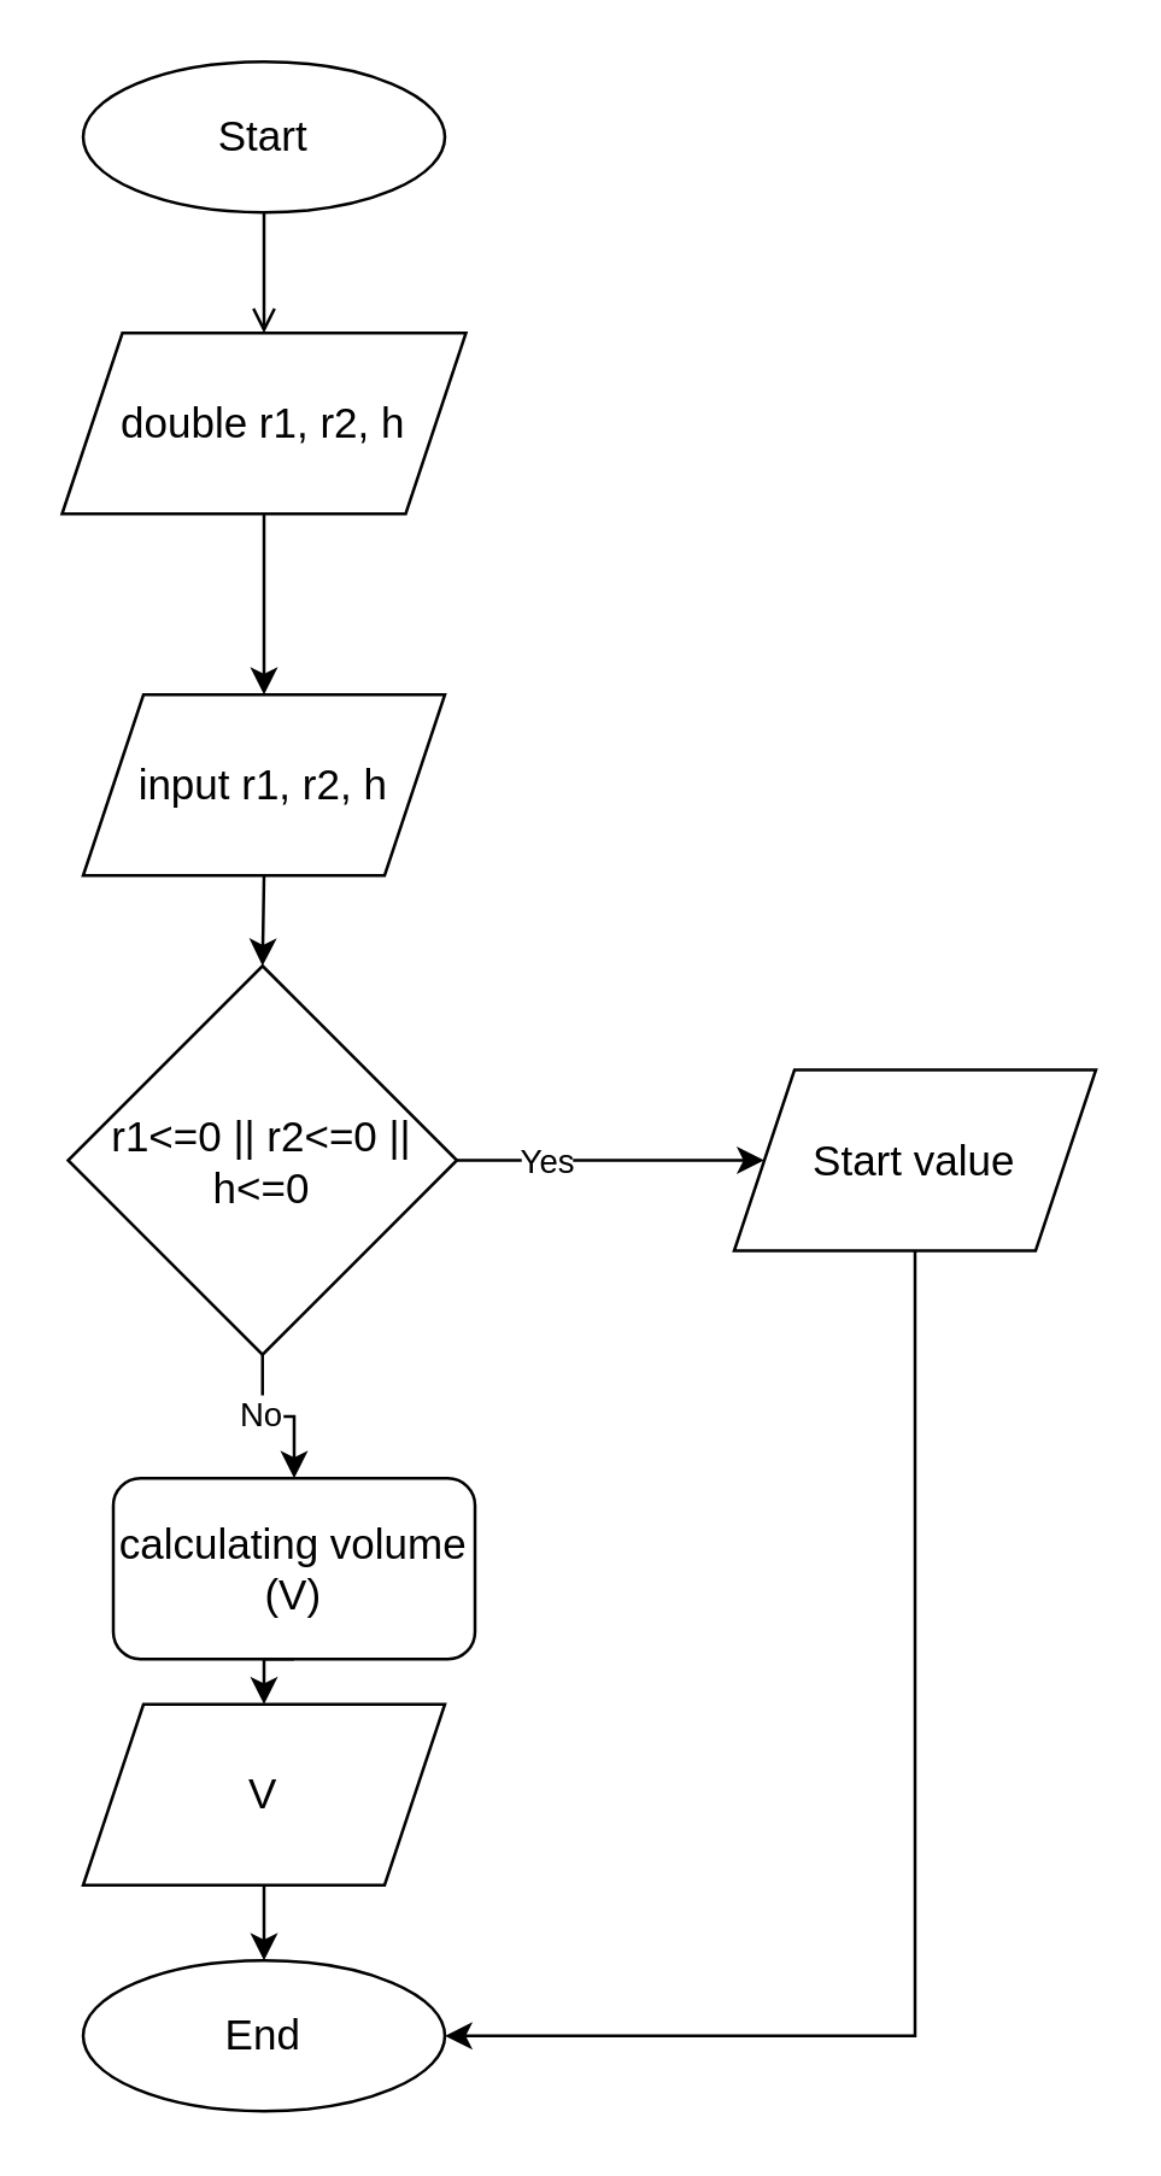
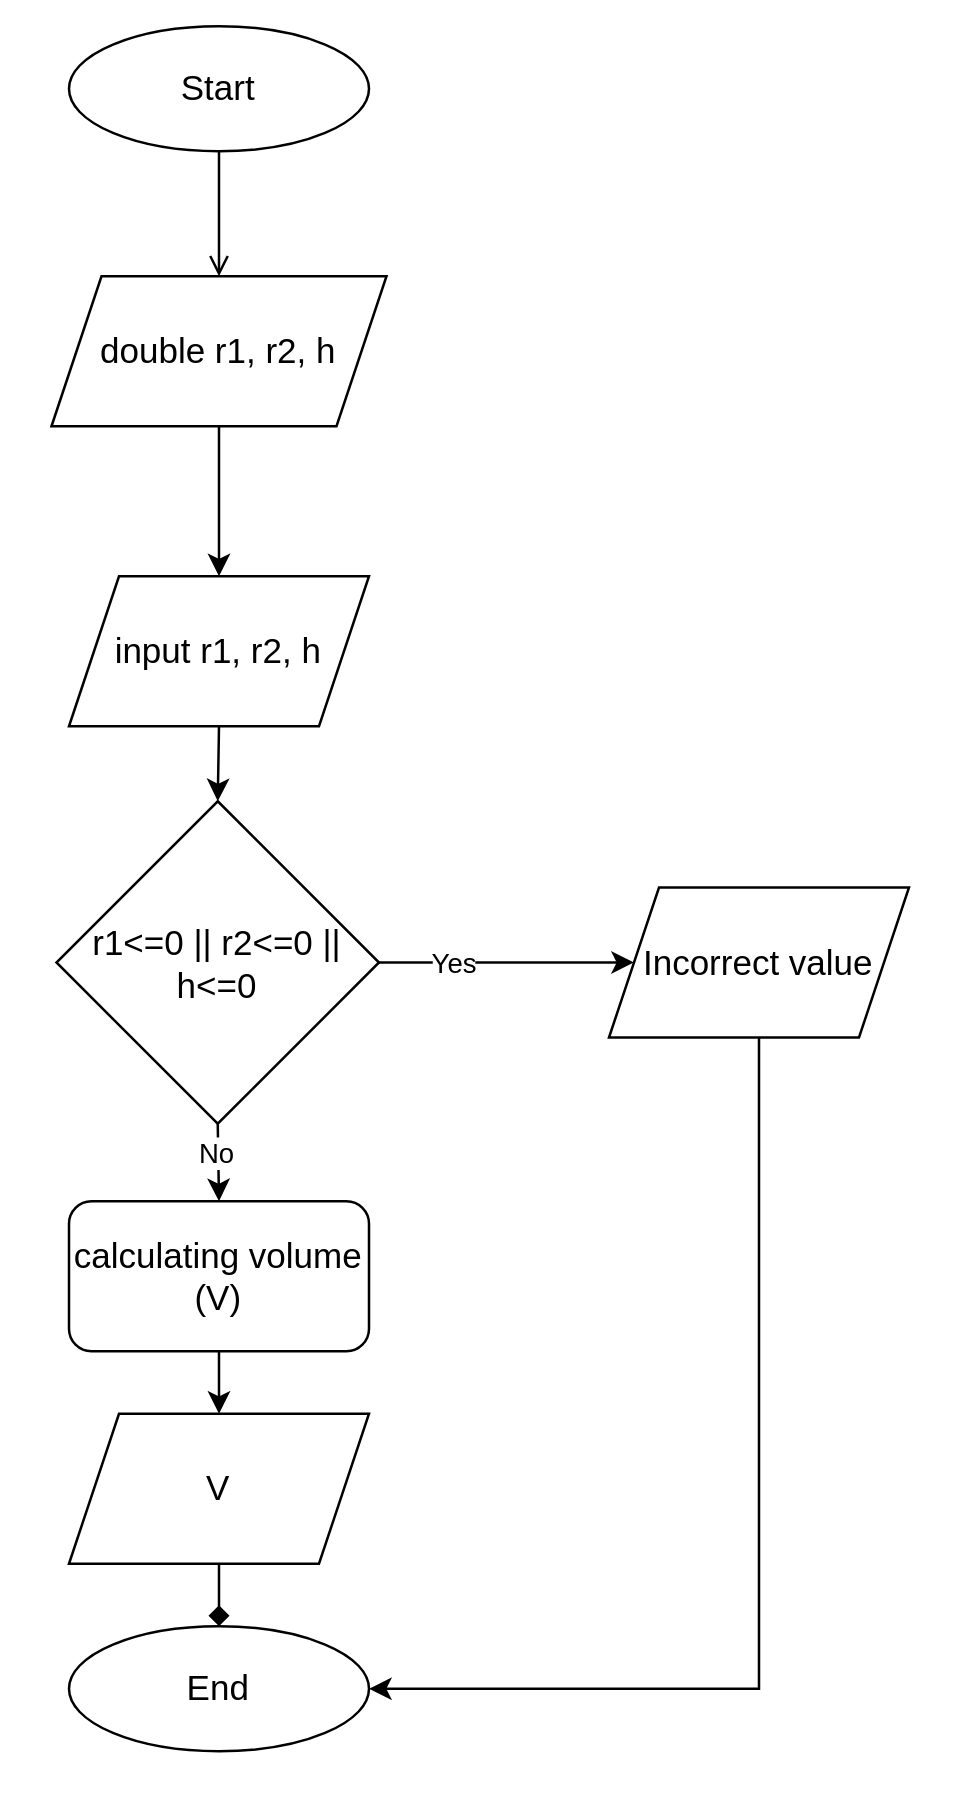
  <mxCell id="0" />
  <mxCell id="1" parent="0" />
  <mxCell id="2" value="&lt;font style=&quot;font-size: 14px;&quot;&gt;End&lt;/font&gt;" style="ellipse;whiteSpace=wrap;html=1;" vertex="1" parent="1"><mxGeometry x="27" y="650" width="120" height="50" as="geometry" /></mxCell>
  <mxCell id="3" style="edgeStyle=orthogonalEdgeStyle;rounded=0;orthogonalLoop=1;jettySize=auto;html=1;exitX=0.5;exitY=1;exitDx=0;exitDy=0;entryX=0.5;entryY=0;entryDx=0;entryDy=0;endArrow=open;" edge="1" parent="1" source="4" target="6"><mxGeometry relative="1" as="geometry"><mxPoint x="87" y="110" as="targetPoint" /></mxGeometry></mxCell>
- <mxCell id="4" value="&lt;font style=&quot;font-size: 14px;&quot;&gt;Start&lt;/font&gt;" style="ellipse;whiteSpace=wrap;html=1;" vertex="1" parent="1"><mxGeometry x="27" y="20" width="120" height="50" as="geometry" /></mxCell>
+ <mxCell id="4" value="&lt;font style=&quot;font-size: 14px;&quot;&gt;Start&lt;/font&gt;" style="ellipse;whiteSpace=wrap;html=1;" vertex="1" parent="1"><mxGeometry x="27" y="10" width="120" height="50" as="geometry" /></mxCell>
  <mxCell id="5" style="edgeStyle=orthogonalEdgeStyle;rounded=0;orthogonalLoop=1;jettySize=auto;html=1;exitX=0.5;exitY=1;exitDx=0;exitDy=0;entryX=0.5;entryY=0;entryDx=0;entryDy=0;" edge="1" parent="1" source="6" target="8"><mxGeometry relative="1" as="geometry" /></mxCell>
  <mxCell id="6" value="&lt;span style=&quot;font-size: 14px;&quot;&gt;double r1, r2, h&lt;/span&gt;" style="shape=parallelogram;perimeter=parallelogramPerimeter;whiteSpace=wrap;html=1;fixedSize=1;" vertex="1" parent="1"><mxGeometry x="20" y="110" width="134" height="60" as="geometry" /></mxCell>
  <mxCell id="7" style="edgeStyle=orthogonalEdgeStyle;rounded=0;orthogonalLoop=1;jettySize=auto;html=1;exitX=0.5;exitY=1;exitDx=0;exitDy=0;entryX=0.5;entryY=0;entryDx=0;entryDy=0;" edge="1" parent="1" source="8" target="13"><mxGeometry relative="1" as="geometry" /></mxCell>
  <mxCell id="8" value="&lt;span style=&quot;font-size: 14px;&quot;&gt;input r1, r2, h&lt;/span&gt;" style="shape=parallelogram;perimeter=parallelogramPerimeter;whiteSpace=wrap;html=1;fixedSize=1;" vertex="1" parent="1"><mxGeometry x="27" y="230" width="120" height="60" as="geometry" /></mxCell>
  <mxCell id="9" style="edgeStyle=orthogonalEdgeStyle;rounded=0;orthogonalLoop=1;jettySize=auto;html=1;exitX=1;exitY=0.5;exitDx=0;exitDy=0;entryX=0;entryY=0.5;entryDx=0;entryDy=0;" edge="1" parent="1" source="13" target="15"><mxGeometry relative="1" as="geometry" /></mxCell>
  <mxCell id="10" value="Yes" style="edgeLabel;html=1;align=center;verticalAlign=middle;resizable=0;points=[];" vertex="1" connectable="0" parent="9"><mxGeometry x="-0.435" relative="1" as="geometry"><mxPoint as="offset" /></mxGeometry></mxCell>
  <mxCell id="11" style="edgeStyle=orthogonalEdgeStyle;rounded=0;orthogonalLoop=1;jettySize=auto;html=1;exitX=0.5;exitY=1;exitDx=0;exitDy=0;entryX=0.5;entryY=0;entryDx=0;entryDy=0;" edge="1" parent="1" source="13" target="17"><mxGeometry relative="1" as="geometry" /></mxCell>
  <mxCell id="12" value="No" style="edgeLabel;html=1;align=center;verticalAlign=middle;resizable=0;points=[];" vertex="1" connectable="0" parent="11"><mxGeometry x="-0.265" y="-1" relative="1" as="geometry"><mxPoint as="offset" /></mxGeometry></mxCell>
  <mxCell id="13" value="&lt;font style=&quot;font-size: 14px;&quot;&gt;r1&amp;lt;=0 || r2&amp;lt;=0 || h&amp;lt;=0&lt;/font&gt;" style="rhombus;whiteSpace=wrap;html=1;" vertex="1" parent="1"><mxGeometry x="22" y="320" width="129" height="129" as="geometry" /></mxCell>
  <mxCell id="14" style="edgeStyle=orthogonalEdgeStyle;rounded=0;orthogonalLoop=1;jettySize=auto;html=1;exitX=0.5;exitY=1;exitDx=0;exitDy=0;entryX=1;entryY=0.5;entryDx=0;entryDy=0;" edge="1" parent="1" source="15" target="2"><mxGeometry relative="1" as="geometry" /></mxCell>
- <mxCell id="15" value="&lt;font style=&quot;font-size: 14px;&quot;&gt;Start value&lt;/font&gt;" style="shape=parallelogram;perimeter=parallelogramPerimeter;whiteSpace=wrap;html=1;fixedSize=1;" vertex="1" parent="1"><mxGeometry x="243" y="354.5" width="120" height="60" as="geometry" /></mxCell>
+ <mxCell id="15" value="&lt;font style=&quot;font-size: 14px;&quot;&gt;Incorrect value&lt;/font&gt;" style="shape=parallelogram;perimeter=parallelogramPerimeter;whiteSpace=wrap;html=1;fixedSize=1;" vertex="1" parent="1"><mxGeometry x="243" y="354.5" width="120" height="60" as="geometry" /></mxCell>
  <mxCell id="16" style="edgeStyle=orthogonalEdgeStyle;rounded=0;orthogonalLoop=1;jettySize=auto;html=1;exitX=0.5;exitY=1;exitDx=0;exitDy=0;entryX=0.5;entryY=0;entryDx=0;entryDy=0;" edge="1" parent="1" source="17" target="19"><mxGeometry relative="1" as="geometry" /></mxCell>
- <mxCell id="17" value="&lt;font style=&quot;font-size: 14px;&quot;&gt;calculating volume (V)&lt;/font&gt;" style="rounded=1;whiteSpace=wrap;html=1;" vertex="1" parent="1"><mxGeometry x="37" y="490" width="120" height="60" as="geometry" /></mxCell>
- <mxCell id="18" style="edgeStyle=orthogonalEdgeStyle;rounded=0;orthogonalLoop=1;jettySize=auto;html=1;exitX=0.5;exitY=1;exitDx=0;exitDy=0;entryX=0.5;entryY=0;entryDx=0;entryDy=0;" edge="1" parent="1" source="19" target="2"><mxGeometry relative="1" as="geometry" /></mxCell>
+ <mxCell id="17" value="&lt;font style=&quot;font-size: 14px;&quot;&gt;calculating volume (V)&lt;/font&gt;" style="rounded=1;whiteSpace=wrap;html=1;" vertex="1" parent="1"><mxGeometry x="27" y="480" width="120" height="60" as="geometry" /></mxCell>
+ <mxCell id="18" style="edgeStyle=orthogonalEdgeStyle;rounded=0;orthogonalLoop=1;jettySize=auto;html=1;exitX=0.5;exitY=1;exitDx=0;exitDy=0;entryX=0.5;entryY=0;entryDx=0;entryDy=0;endArrow=diamond;" edge="1" parent="1" source="19" target="2"><mxGeometry relative="1" as="geometry" /></mxCell>
  <mxCell id="19" value="&lt;font style=&quot;font-size: 14px;&quot;&gt;V&lt;/font&gt;" style="shape=parallelogram;perimeter=parallelogramPerimeter;whiteSpace=wrap;html=1;fixedSize=1;" vertex="1" parent="1"><mxGeometry x="27" y="565" width="120" height="60" as="geometry" /></mxCell>
